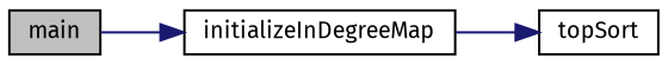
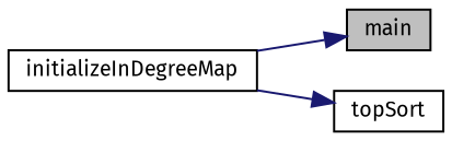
  digraph {
    fontname="Fira Sans"
    rankdir=LR
    node [color=black fillcolor=white fontname="Fira Sans" fontsize=10 shape=record style=filled]
    edge [color=midnightblue fontname="Fira Sans" fontsize=10 labelfontname=Helvetica labelfontsize=10 style=solid]
    n1 [fillcolor=grey75 fontcolor=black height=0.2 label=main width=0.4]
    n2 [height=0.2 label=initializeInDegreeMap width=0.4]
    n3 [height=0.2 label=topSort width=0.4]
-   n1 -> n2
+   n2 -> n1
    n2 -> n3
  }
